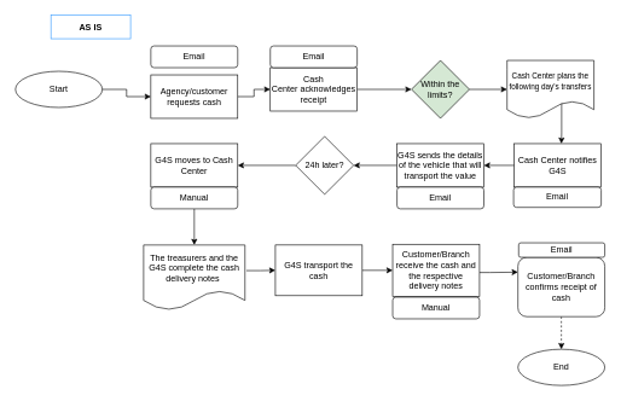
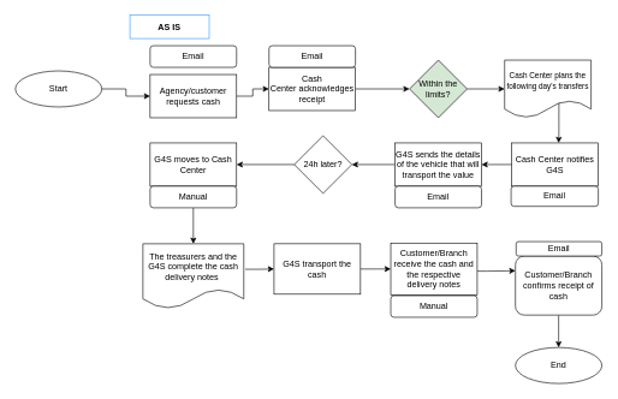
  <mxCell id="0" />
  <mxCell id="1" parent="0" />
  <mxCell id="2" value="" style="edgeStyle=orthogonalEdgeStyle;rounded=0;orthogonalLoop=1;jettySize=auto;html=1;" parent="1" source="3" target="5" edge="1"><mxGeometry relative="1" as="geometry" /></mxCell>
  <mxCell id="3" value="Agency/customer requests cash" style="rounded=0;whiteSpace=wrap;html=1;" parent="1" vertex="1"><mxGeometry x="207" y="103" width="120" height="60" as="geometry" /></mxCell>
  <mxCell id="4" value="" style="edgeStyle=orthogonalEdgeStyle;rounded=0;orthogonalLoop=1;jettySize=auto;html=1;entryX=0;entryY=0.5;entryDx=0;entryDy=0;" parent="1" source="5" target="7" edge="1"><mxGeometry relative="1" as="geometry"><mxPoint x="527" y="123" as="targetPoint" /></mxGeometry></mxCell>
  <mxCell id="5" value="Cash Center&amp;nbsp;acknowledges receipt" style="rounded=0;whiteSpace=wrap;html=1;" parent="1" vertex="1"><mxGeometry x="372" y="93" width="120" height="60" as="geometry" /></mxCell>
  <mxCell id="6" value="" style="edgeStyle=orthogonalEdgeStyle;rounded=0;orthogonalLoop=1;jettySize=auto;html=1;" parent="1" source="7" target="29" edge="1"><mxGeometry relative="1" as="geometry"><mxPoint x="677" y="123" as="targetPoint" /></mxGeometry></mxCell>
  <mxCell id="7" value="Within the limits?" style="rhombus;whiteSpace=wrap;html=1;fillColor=#d5e8d4;" parent="1" vertex="1"><mxGeometry x="567" y="83" width="80" height="80" as="geometry" /></mxCell>
  <mxCell id="8" value="" style="edgeStyle=orthogonalEdgeStyle;rounded=0;orthogonalLoop=1;jettySize=auto;html=1;" parent="1" source="9" target="3" edge="1"><mxGeometry relative="1" as="geometry" /></mxCell>
  <mxCell id="9" value="Start" style="ellipse;whiteSpace=wrap;html=1;" parent="1" vertex="1"><mxGeometry x="20" y="98" width="120" height="50" as="geometry" /></mxCell>
  <mxCell id="10" value="Email" style="rounded=1;whiteSpace=wrap;html=1;" parent="1" vertex="1"><mxGeometry x="372" y="63" width="120" height="30" as="geometry" /></mxCell>
  <mxCell id="11" value="" style="edgeStyle=orthogonalEdgeStyle;rounded=0;orthogonalLoop=1;jettySize=auto;html=1;exitX=0.628;exitY=0.729;exitDx=0;exitDy=0;exitPerimeter=0;" parent="1" source="29" edge="1"><mxGeometry relative="1" as="geometry"><mxPoint x="737" y="153" as="sourcePoint" /><mxPoint x="774" y="198" as="targetPoint" /></mxGeometry></mxCell>
  <mxCell id="12" value="G4S moves to Cash Center" style="rounded=0;whiteSpace=wrap;html=1;" parent="1" vertex="1"><mxGeometry x="207" y="198" width="120" height="60" as="geometry" /></mxCell>
  <mxCell id="13" value="" style="edgeStyle=orthogonalEdgeStyle;rounded=0;orthogonalLoop=1;jettySize=auto;html=1;" parent="1" source="19" target="12" edge="1"><mxGeometry relative="1" as="geometry"><mxPoint x="372" y="208" as="sourcePoint" /></mxGeometry></mxCell>
  <mxCell id="14" value="" style="edgeStyle=orthogonalEdgeStyle;rounded=0;orthogonalLoop=1;jettySize=auto;html=1;entryX=1;entryY=0.5;entryDx=0;entryDy=0;" parent="1" source="15" target="19" edge="1"><mxGeometry relative="1" as="geometry"><mxPoint x="477" y="208" as="targetPoint" /></mxGeometry></mxCell>
  <mxCell id="15" value="G4S sends the details of the vehicle that will transport the value" style="rounded=0;whiteSpace=wrap;html=1;" parent="1" vertex="1"><mxGeometry x="547" y="198" width="120" height="60" as="geometry" /></mxCell>
  <mxCell id="16" value="" style="edgeStyle=orthogonalEdgeStyle;rounded=0;orthogonalLoop=1;jettySize=auto;html=1;" parent="1" source="17" target="15" edge="1"><mxGeometry relative="1" as="geometry" /></mxCell>
  <mxCell id="17" value="Cash Center&amp;nbsp;notifies G4S" style="rounded=0;whiteSpace=wrap;html=1;" parent="1" vertex="1"><mxGeometry x="709" y="198" width="120" height="60" as="geometry" /></mxCell>
  <mxCell id="18" value="Email" style="rounded=1;whiteSpace=wrap;html=1;" parent="1" vertex="1"><mxGeometry x="708" y="258" width="121" height="28" as="geometry" /></mxCell>
  <mxCell id="19" value="24h later?" style="rhombus;whiteSpace=wrap;html=1;" parent="1" vertex="1"><mxGeometry x="407" y="188" width="80" height="80" as="geometry" /></mxCell>
  <mxCell id="20" value="" style="edgeStyle=orthogonalEdgeStyle;rounded=0;orthogonalLoop=1;jettySize=auto;html=1;" parent="1" source="21" target="26" edge="1"><mxGeometry relative="1" as="geometry" /></mxCell>
  <mxCell id="21" value="G4S transport the cash" style="rounded=0;whiteSpace=wrap;html=1;" parent="1" vertex="1"><mxGeometry x="379" y="338" width="120" height="70" as="geometry" /></mxCell>
  <mxCell id="22" value="Email" style="rounded=1;whiteSpace=wrap;html=1;" parent="1" vertex="1"><mxGeometry x="547" y="258" width="120" height="30" as="geometry" /></mxCell>
  <mxCell id="23" value="" style="edgeStyle=orthogonalEdgeStyle;rounded=0;orthogonalLoop=1;jettySize=auto;html=1;entryX=0.5;entryY=0;entryDx=0;entryDy=0;" parent="1" source="24" target="31" edge="1"><mxGeometry relative="1" as="geometry"><mxPoint x="270" y="328" as="targetPoint" /></mxGeometry></mxCell>
  <mxCell id="24" value="Manual" style="rounded=1;whiteSpace=wrap;html=1;" parent="1" vertex="1"><mxGeometry x="207" y="258" width="120" height="30" as="geometry" /></mxCell>
  <mxCell id="25" value="" style="edgeStyle=orthogonalEdgeStyle;rounded=0;orthogonalLoop=1;jettySize=auto;html=1;entryX=0;entryY=0.25;entryDx=0;entryDy=0;" parent="1" source="26" target="28" edge="1"><mxGeometry relative="1" as="geometry"><mxPoint x="714" y="376" as="targetPoint" /><Array as="points"><mxPoint x="675" y="376" /><mxPoint x="675" y="376" /></Array></mxGeometry></mxCell>
  <mxCell id="26" value="Customer/Branch receive the cash and the respective delivery notes" style="rounded=0;whiteSpace=wrap;html=1;" parent="1" vertex="1"><mxGeometry x="541" y="337" width="120" height="72" as="geometry" /></mxCell>
- <mxCell id="27" value="" style="edgeStyle=orthogonalEdgeStyle;rounded=0;orthogonalLoop=1;jettySize=auto;html=1;dashed=1;" parent="1" source="28" target="32" edge="1"><mxGeometry relative="1" as="geometry" /></mxCell>
+ <mxCell id="27" value="" style="edgeStyle=orthogonalEdgeStyle;rounded=0;orthogonalLoop=1;jettySize=auto;html=1;" parent="1" source="28" target="32" edge="1"><mxGeometry relative="1" as="geometry" /></mxCell>
  <mxCell id="28" value="Customer/Branch confirms receipt of cash" style="whiteSpace=wrap;html=1;rounded=1;" parent="1" vertex="1"><mxGeometry x="714" y="355" width="120" height="82" as="geometry" /></mxCell>
  <mxCell id="29" value="&lt;span style=&quot;font-size: 10.667px&quot;&gt;Cash Center plans the following day's transfers&lt;/span&gt;" style="shape=document;whiteSpace=wrap;html=1;boundedLbl=1;" parent="1" vertex="1"><mxGeometry x="699" y="83" width="120" height="80" as="geometry" /></mxCell>
  <mxCell id="30" value="" style="edgeStyle=orthogonalEdgeStyle;rounded=0;orthogonalLoop=1;jettySize=auto;html=1;exitX=1.014;exitY=0.393;exitDx=0;exitDy=0;exitPerimeter=0;" parent="1" source="31" target="21" edge="1"><mxGeometry relative="1" as="geometry" /></mxCell>
  <mxCell id="31" value="The treasurers and the G4S complete the cash delivery notes&amp;nbsp;" style="shape=document;whiteSpace=wrap;html=1;boundedLbl=1;" parent="1" vertex="1"><mxGeometry x="197" y="338" width="140" height="90" as="geometry" /></mxCell>
  <mxCell id="32" value="End" style="ellipse;whiteSpace=wrap;html=1;" parent="1" vertex="1"><mxGeometry x="714" y="482" width="120" height="50" as="geometry" /></mxCell>
  <mxCell id="33" value="Manual" style="rounded=1;whiteSpace=wrap;html=1;" parent="1" vertex="1"><mxGeometry x="541" y="410" width="120" height="30" as="geometry" /></mxCell>
  <mxCell id="34" value="Email" style="rounded=1;whiteSpace=wrap;html=1;direction=north;" parent="1" vertex="1"><mxGeometry x="715" y="335" width="119" height="20" as="geometry" /></mxCell>
  <mxCell id="35" value="Email" style="rounded=1;whiteSpace=wrap;html=1;" parent="1" vertex="1"><mxGeometry x="207" y="63" width="120" height="30" as="geometry" /></mxCell>
- <mxCell id="36" value="&lt;b&gt;AS IS&lt;br&gt;&lt;/b&gt;" style="text;html=1;strokeColor=#3399FF;fillColor=none;align=center;verticalAlign=middle;whiteSpace=wrap;rounded=0;" parent="1" vertex="1"><mxGeometry x="69" y="20" width="110" height="33" as="geometry" /></mxCell>
+ <mxCell id="36" value="&lt;b&gt;AS IS&lt;br&gt;&lt;/b&gt;" style="text;html=1;strokeColor=#3399FF;fillColor=none;align=center;verticalAlign=middle;whiteSpace=wrap;rounded=0;" parent="1" vertex="1"><mxGeometry x="179" y="20" width="110" height="33" as="geometry" /></mxCell>
